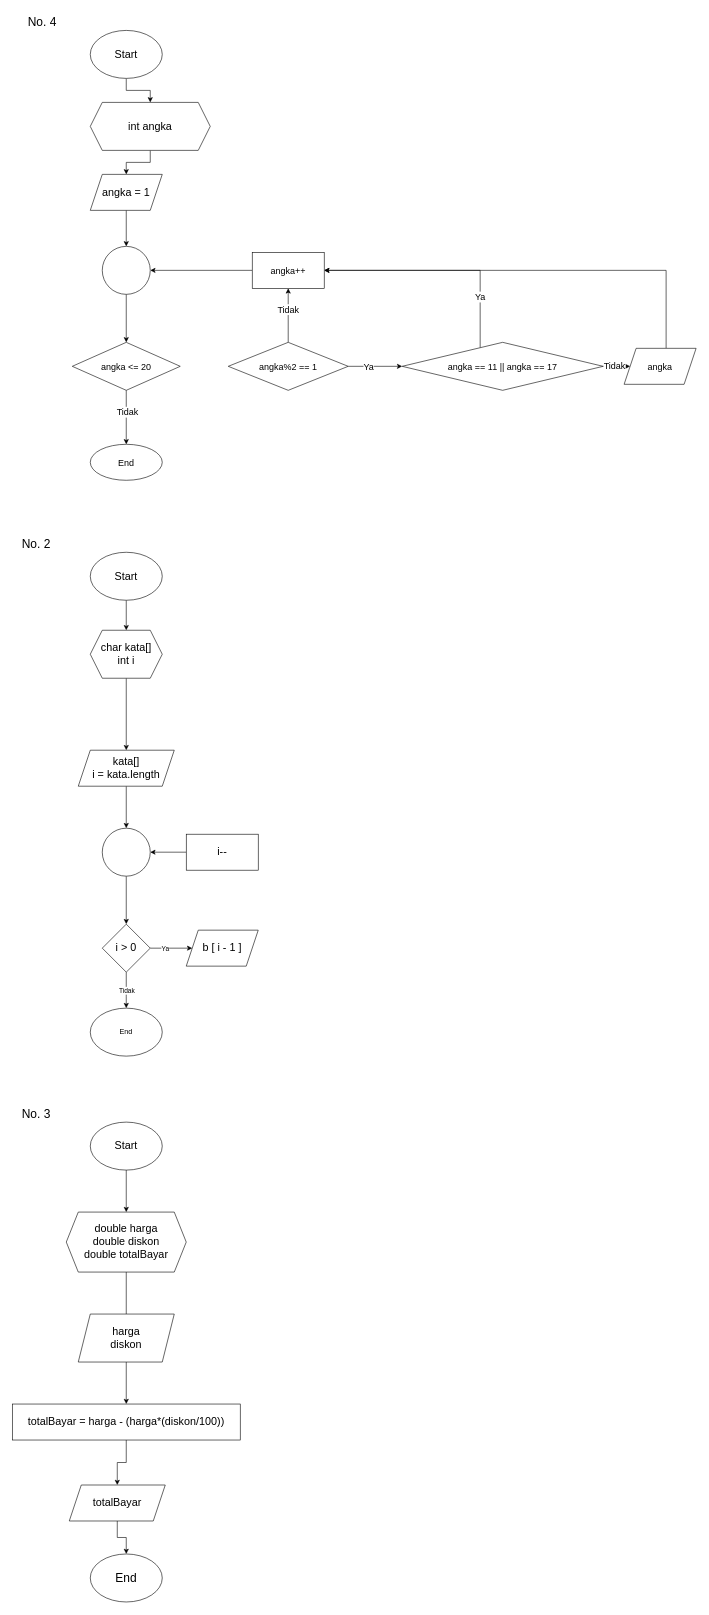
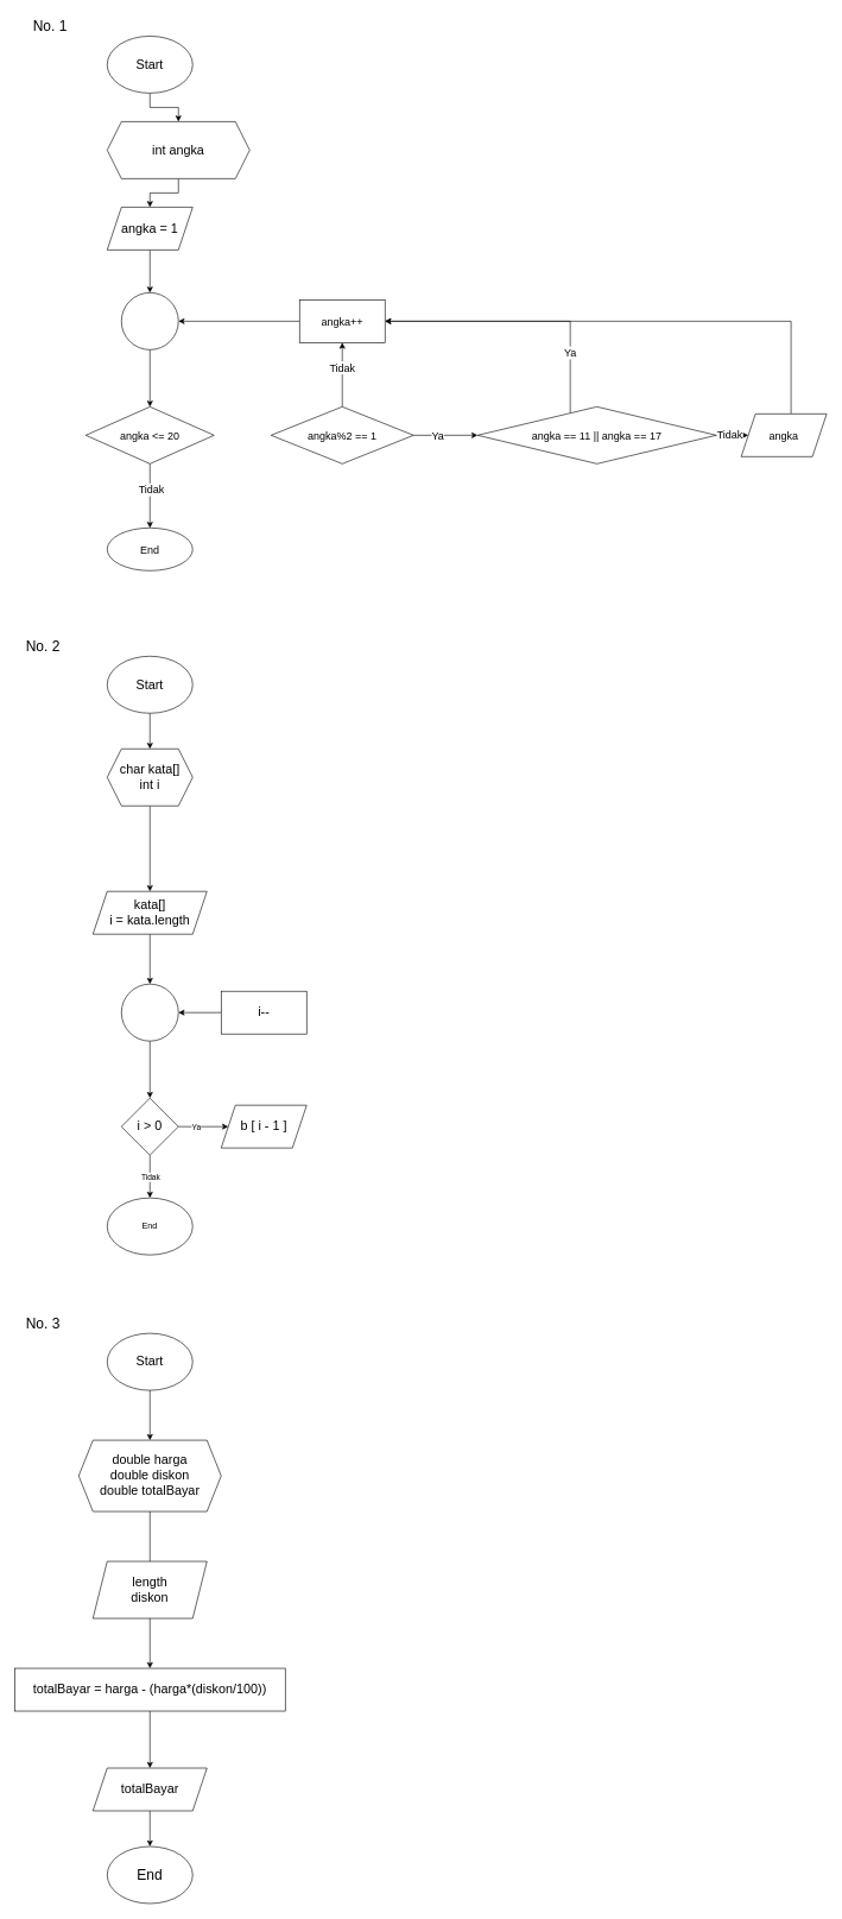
  <mxCell id="0" />
  <mxCell id="1" parent="0" />
  <mxCell id="2" value="" style="edgeStyle=orthogonalEdgeStyle;rounded=0;orthogonalLoop=1;jettySize=auto;html=1;fontSize=18;" parent="1" source="3" target="5" edge="1"><mxGeometry relative="1" as="geometry" /></mxCell>
  <mxCell id="3" value="Start" style="ellipse;whiteSpace=wrap;html=1;fontSize=18;" parent="1" vertex="1"><mxGeometry x="150" y="50" width="120" height="80" as="geometry" /></mxCell>
  <mxCell id="4" value="" style="edgeStyle=orthogonalEdgeStyle;rounded=0;orthogonalLoop=1;jettySize=auto;html=1;fontSize=18;" parent="1" source="5" target="7" edge="1"><mxGeometry relative="1" as="geometry" /></mxCell>
  <mxCell id="5" value="int angka" style="shape=hexagon;perimeter=hexagonPerimeter2;whiteSpace=wrap;html=1;fixedSize=1;fontSize=18;" parent="1" vertex="1"><mxGeometry x="150" y="170" width="200" height="80" as="geometry" /></mxCell>
  <mxCell id="6" value="" style="edgeStyle=orthogonalEdgeStyle;rounded=0;orthogonalLoop=1;jettySize=auto;html=1;fontSize=18;" parent="1" source="7" target="9" edge="1"><mxGeometry relative="1" as="geometry" /></mxCell>
  <mxCell id="7" value="angka = 1" style="shape=parallelogram;perimeter=parallelogramPerimeter;whiteSpace=wrap;html=1;fixedSize=1;fontSize=18;" parent="1" vertex="1"><mxGeometry x="150" y="290" width="120" height="60" as="geometry" /></mxCell>
  <mxCell id="8" value="" style="edgeStyle=orthogonalEdgeStyle;rounded=0;orthogonalLoop=1;jettySize=auto;html=1;fontSize=18;" parent="1" source="9" target="12" edge="1"><mxGeometry relative="1" as="geometry" /></mxCell>
  <mxCell id="9" value="" style="ellipse;whiteSpace=wrap;html=1;aspect=fixed;fontSize=18;" parent="1" vertex="1"><mxGeometry x="170" y="410" width="80" height="80" as="geometry" /></mxCell>
  <mxCell id="10" value="" style="edgeStyle=orthogonalEdgeStyle;rounded=0;orthogonalLoop=1;jettySize=auto;html=1;fontSize=15;" parent="1" source="12" target="13" edge="1"><mxGeometry relative="1" as="geometry" /></mxCell>
  <mxCell id="11" value="Tidak" style="edgeLabel;html=1;align=center;verticalAlign=middle;resizable=0;points=[];fontSize=15;" parent="10" vertex="1" connectable="0"><mxGeometry x="-0.222" y="1" relative="1" as="geometry"><mxPoint as="offset" /></mxGeometry></mxCell>
  <mxCell id="12" value="angka &amp;lt;= 20" style="rhombus;whiteSpace=wrap;html=1;fontSize=15;" parent="1" vertex="1"><mxGeometry x="120" y="570" width="180" height="80" as="geometry" /></mxCell>
  <mxCell id="13" value="End" style="ellipse;whiteSpace=wrap;html=1;fontSize=15;" parent="1" vertex="1"><mxGeometry x="150" y="740" width="120" height="60" as="geometry" /></mxCell>
  <mxCell id="14" value="" style="edgeStyle=orthogonalEdgeStyle;rounded=0;orthogonalLoop=1;jettySize=auto;html=1;fontSize=15;" parent="1" source="18" target="20" edge="1"><mxGeometry relative="1" as="geometry" /></mxCell>
  <mxCell id="15" value="Tidak" style="edgeLabel;html=1;align=center;verticalAlign=middle;resizable=0;points=[];fontSize=15;" parent="14" vertex="1" connectable="0"><mxGeometry x="0.244" y="1" relative="1" as="geometry"><mxPoint as="offset" /></mxGeometry></mxCell>
  <mxCell id="16" value="" style="edgeStyle=orthogonalEdgeStyle;rounded=0;orthogonalLoop=1;jettySize=auto;html=1;fontSize=15;" parent="1" source="18" target="25" edge="1"><mxGeometry relative="1" as="geometry" /></mxCell>
  <mxCell id="17" value="Ya" style="edgeLabel;html=1;align=center;verticalAlign=middle;resizable=0;points=[];fontSize=15;" parent="16" vertex="1" connectable="0"><mxGeometry x="-0.267" y="1" relative="1" as="geometry"><mxPoint as="offset" /></mxGeometry></mxCell>
  <mxCell id="18" value="angka%2 == 1" style="rhombus;whiteSpace=wrap;html=1;fontSize=15;" parent="1" vertex="1"><mxGeometry x="380" y="570" width="200" height="80" as="geometry" /></mxCell>
  <mxCell id="19" style="edgeStyle=orthogonalEdgeStyle;rounded=0;orthogonalLoop=1;jettySize=auto;html=1;fontSize=15;" parent="1" source="20" target="9" edge="1"><mxGeometry relative="1" as="geometry" /></mxCell>
  <mxCell id="20" value="angka++" style="whiteSpace=wrap;html=1;fontSize=15;" parent="1" vertex="1"><mxGeometry x="420" y="420" width="120" height="60" as="geometry" /></mxCell>
  <mxCell id="21" style="edgeStyle=orthogonalEdgeStyle;rounded=0;orthogonalLoop=1;jettySize=auto;html=1;entryX=1;entryY=0.5;entryDx=0;entryDy=0;fontSize=15;" parent="1" source="25" target="20" edge="1"><mxGeometry relative="1" as="geometry"><Array as="points"><mxPoint x="800" y="450" /></Array></mxGeometry></mxCell>
  <mxCell id="22" value="Ya" style="edgeLabel;html=1;align=center;verticalAlign=middle;resizable=0;points=[];fontSize=15;" parent="21" vertex="1" connectable="0"><mxGeometry x="-0.565" y="1" relative="1" as="geometry"><mxPoint as="offset" /></mxGeometry></mxCell>
  <mxCell id="23" value="" style="edgeStyle=orthogonalEdgeStyle;rounded=0;orthogonalLoop=1;jettySize=auto;html=1;fontSize=15;" parent="1" source="25" target="27" edge="1"><mxGeometry relative="1" as="geometry" /></mxCell>
  <mxCell id="24" value="Tidak" style="edgeLabel;html=1;align=center;verticalAlign=middle;resizable=0;points=[];fontSize=15;" parent="23" vertex="1" connectable="0"><mxGeometry x="-0.2" y="-2" relative="1" as="geometry"><mxPoint as="offset" /></mxGeometry></mxCell>
  <mxCell id="25" value="angka == 11 || angka == 17" style="rhombus;whiteSpace=wrap;html=1;fontSize=15;" parent="1" vertex="1"><mxGeometry x="670" y="570" width="335" height="80" as="geometry" /></mxCell>
  <mxCell id="26" style="edgeStyle=orthogonalEdgeStyle;rounded=0;orthogonalLoop=1;jettySize=auto;html=1;entryX=1;entryY=0.5;entryDx=0;entryDy=0;fontSize=15;" parent="1" source="27" target="20" edge="1"><mxGeometry relative="1" as="geometry"><Array as="points"><mxPoint x="1110" y="450" /></Array></mxGeometry></mxCell>
  <mxCell id="27" value="angka" style="shape=parallelogram;perimeter=parallelogramPerimeter;whiteSpace=wrap;html=1;fixedSize=1;fontSize=15;" parent="1" vertex="1"><mxGeometry x="1040" y="580" width="120" height="60" as="geometry" /></mxCell>
  <mxCell id="28" value="" style="edgeStyle=orthogonalEdgeStyle;rounded=0;orthogonalLoop=1;jettySize=auto;html=1;" edge="1" parent="1" source="29" target="31"><mxGeometry relative="1" as="geometry" /></mxCell>
  <mxCell id="29" value="Start" style="ellipse;whiteSpace=wrap;html=1;fontSize=18;" vertex="1" parent="1"><mxGeometry x="150" y="920" width="120" height="80" as="geometry" /></mxCell>
  <mxCell id="30" value="" style="edgeStyle=orthogonalEdgeStyle;rounded=0;orthogonalLoop=1;jettySize=auto;html=1;" edge="1" parent="1" source="31" target="33"><mxGeometry relative="1" as="geometry" /></mxCell>
  <mxCell id="31" value="char kata[]&lt;br&gt;int i" style="shape=hexagon;perimeter=hexagonPerimeter2;whiteSpace=wrap;html=1;fixedSize=1;fontSize=18;" vertex="1" parent="1"><mxGeometry x="150" y="1050" width="120" height="80" as="geometry" /></mxCell>
  <mxCell id="32" value="" style="edgeStyle=orthogonalEdgeStyle;rounded=0;orthogonalLoop=1;jettySize=auto;html=1;" edge="1" parent="1" source="33" target="35"><mxGeometry relative="1" as="geometry" /></mxCell>
  <mxCell id="33" value="kata[]&lt;br&gt;i = kata.length" style="shape=parallelogram;perimeter=parallelogramPerimeter;whiteSpace=wrap;html=1;fixedSize=1;fontSize=18;" vertex="1" parent="1"><mxGeometry x="130" y="1250" width="160" height="60" as="geometry" /></mxCell>
  <mxCell id="34" value="" style="edgeStyle=orthogonalEdgeStyle;rounded=0;orthogonalLoop=1;jettySize=auto;html=1;" edge="1" parent="1" source="35" target="40"><mxGeometry relative="1" as="geometry" /></mxCell>
  <mxCell id="35" value="" style="ellipse;whiteSpace=wrap;html=1;fontSize=18;" vertex="1" parent="1"><mxGeometry x="170" y="1380" width="80" height="80" as="geometry" /></mxCell>
  <mxCell id="36" value="" style="edgeStyle=orthogonalEdgeStyle;rounded=0;orthogonalLoop=1;jettySize=auto;html=1;" edge="1" parent="1" source="40" target="41"><mxGeometry relative="1" as="geometry" /></mxCell>
  <mxCell id="37" value="Ya" style="edgeLabel;html=1;align=center;verticalAlign=middle;resizable=0;points=[];" vertex="1" connectable="0" parent="36"><mxGeometry x="-0.303" relative="1" as="geometry"><mxPoint as="offset" /></mxGeometry></mxCell>
  <mxCell id="38" value="" style="edgeStyle=orthogonalEdgeStyle;rounded=0;orthogonalLoop=1;jettySize=auto;html=1;" edge="1" parent="1" source="40" target="44"><mxGeometry relative="1" as="geometry"><Array as="points"><mxPoint x="210" y="1660" /><mxPoint x="210" y="1660" /></Array></mxGeometry></mxCell>
  <mxCell id="39" value="Tidak" style="edgeLabel;html=1;align=center;verticalAlign=middle;resizable=0;points=[];" vertex="1" connectable="0" parent="38"><mxGeometry x="0.231" relative="1" as="geometry"><mxPoint y="-7" as="offset" /></mxGeometry></mxCell>
  <mxCell id="40" value="i &amp;gt; 0" style="rhombus;whiteSpace=wrap;html=1;fontSize=18;" vertex="1" parent="1"><mxGeometry x="170" y="1540" width="80" height="80" as="geometry" /></mxCell>
  <mxCell id="41" value="b [ i - 1 ]" style="shape=parallelogram;perimeter=parallelogramPerimeter;whiteSpace=wrap;html=1;fixedSize=1;fontSize=18;" vertex="1" parent="1"><mxGeometry x="310" y="1550" width="120" height="60" as="geometry" /></mxCell>
  <mxCell id="42" value="" style="edgeStyle=orthogonalEdgeStyle;rounded=0;orthogonalLoop=1;jettySize=auto;html=1;" edge="1" parent="1" source="43" target="35"><mxGeometry relative="1" as="geometry" /></mxCell>
  <mxCell id="43" value="i--" style="whiteSpace=wrap;html=1;fontSize=18;" vertex="1" parent="1"><mxGeometry x="310" y="1390" width="120" height="60" as="geometry" /></mxCell>
  <mxCell id="44" value="End" style="ellipse;whiteSpace=wrap;html=1;" vertex="1" parent="1"><mxGeometry x="150" y="1680" width="120" height="80" as="geometry" /></mxCell>
- <mxCell id="45" value="No. 4" style="text;html=1;strokeColor=none;fillColor=none;align=center;verticalAlign=middle;whiteSpace=wrap;rounded=0;fontSize=20;" vertex="1" parent="1"><mxGeometry x="40" y="20" width="60" height="30" as="geometry" /></mxCell>
+ <mxCell id="45" value="No. 1" style="text;html=1;strokeColor=none;fillColor=none;align=center;verticalAlign=middle;whiteSpace=wrap;rounded=0;fontSize=20;" vertex="1" parent="1"><mxGeometry x="40" y="20" width="60" height="30" as="geometry" /></mxCell>
  <mxCell id="46" value="No. 2" style="text;html=1;strokeColor=none;fillColor=none;align=center;verticalAlign=middle;whiteSpace=wrap;rounded=0;fontSize=20;" vertex="1" parent="1"><mxGeometry x="30" y="890" width="60" height="30" as="geometry" /></mxCell>
  <mxCell id="47" value="" style="edgeStyle=orthogonalEdgeStyle;rounded=0;orthogonalLoop=1;jettySize=auto;html=1;fontSize=20;" edge="1" parent="1" source="48" target="51"><mxGeometry relative="1" as="geometry" /></mxCell>
  <mxCell id="48" value="Start" style="ellipse;whiteSpace=wrap;html=1;fontSize=18;" vertex="1" parent="1"><mxGeometry x="150" y="1870" width="120" height="80" as="geometry" /></mxCell>
  <mxCell id="49" value="No. 3" style="text;html=1;strokeColor=none;fillColor=none;align=center;verticalAlign=middle;whiteSpace=wrap;rounded=0;fontSize=20;" vertex="1" parent="1"><mxGeometry x="30" y="1840" width="60" height="30" as="geometry" /></mxCell>
  <mxCell id="50" value="" style="edgeStyle=orthogonalEdgeStyle;rounded=0;orthogonalLoop=1;jettySize=auto;html=1;fontSize=20;endArrow=none;" edge="1" parent="1" source="51" target="53"><mxGeometry relative="1" as="geometry" /></mxCell>
  <mxCell id="51" value="double harga&lt;br&gt;double diskon&lt;br&gt;double totalBayar" style="shape=hexagon;perimeter=hexagonPerimeter2;whiteSpace=wrap;html=1;fixedSize=1;fontSize=18;" vertex="1" parent="1"><mxGeometry x="110" y="2020" width="200" height="100" as="geometry" /></mxCell>
  <mxCell id="52" value="" style="edgeStyle=orthogonalEdgeStyle;rounded=0;orthogonalLoop=1;jettySize=auto;html=1;fontSize=20;" edge="1" parent="1" source="53" target="55"><mxGeometry relative="1" as="geometry" /></mxCell>
- <mxCell id="53" value="harga&lt;br&gt;diskon" style="shape=parallelogram;perimeter=parallelogramPerimeter;whiteSpace=wrap;html=1;fixedSize=1;fontSize=18;" vertex="1" parent="1"><mxGeometry x="130" y="2190" width="160" height="80" as="geometry" /></mxCell>
+ <mxCell id="53" value="length&lt;br&gt;diskon" style="shape=parallelogram;perimeter=parallelogramPerimeter;whiteSpace=wrap;html=1;fixedSize=1;fontSize=18;" vertex="1" parent="1"><mxGeometry x="130" y="2190" width="160" height="80" as="geometry" /></mxCell>
  <mxCell id="54" value="" style="edgeStyle=orthogonalEdgeStyle;rounded=0;orthogonalLoop=1;jettySize=auto;html=1;fontSize=20;" edge="1" parent="1" source="55" target="57"><mxGeometry relative="1" as="geometry" /></mxCell>
  <mxCell id="55" value="totalBayar = harga - (harga*(diskon/100))" style="whiteSpace=wrap;html=1;fontSize=18;" vertex="1" parent="1"><mxGeometry x="20" y="2340" width="380" height="60" as="geometry" /></mxCell>
  <mxCell id="56" value="" style="edgeStyle=orthogonalEdgeStyle;rounded=0;orthogonalLoop=1;jettySize=auto;html=1;fontSize=20;" edge="1" parent="1" source="57" target="58"><mxGeometry relative="1" as="geometry" /></mxCell>
- <mxCell id="57" value="totalBayar" style="shape=parallelogram;perimeter=parallelogramPerimeter;whiteSpace=wrap;html=1;fixedSize=1;fontSize=18;" vertex="1" parent="1"><mxGeometry x="115" y="2475" width="160" height="60" as="geometry" /></mxCell>
+ <mxCell id="57" value="totalBayar" style="shape=parallelogram;perimeter=parallelogramPerimeter;whiteSpace=wrap;html=1;fixedSize=1;fontSize=18;" vertex="1" parent="1"><mxGeometry x="130" y="2480" width="160" height="60" as="geometry" /></mxCell>
  <mxCell id="58" value="End" style="ellipse;whiteSpace=wrap;html=1;fontSize=20;" vertex="1" parent="1"><mxGeometry x="150" y="2590" width="120" height="80" as="geometry" /></mxCell>
